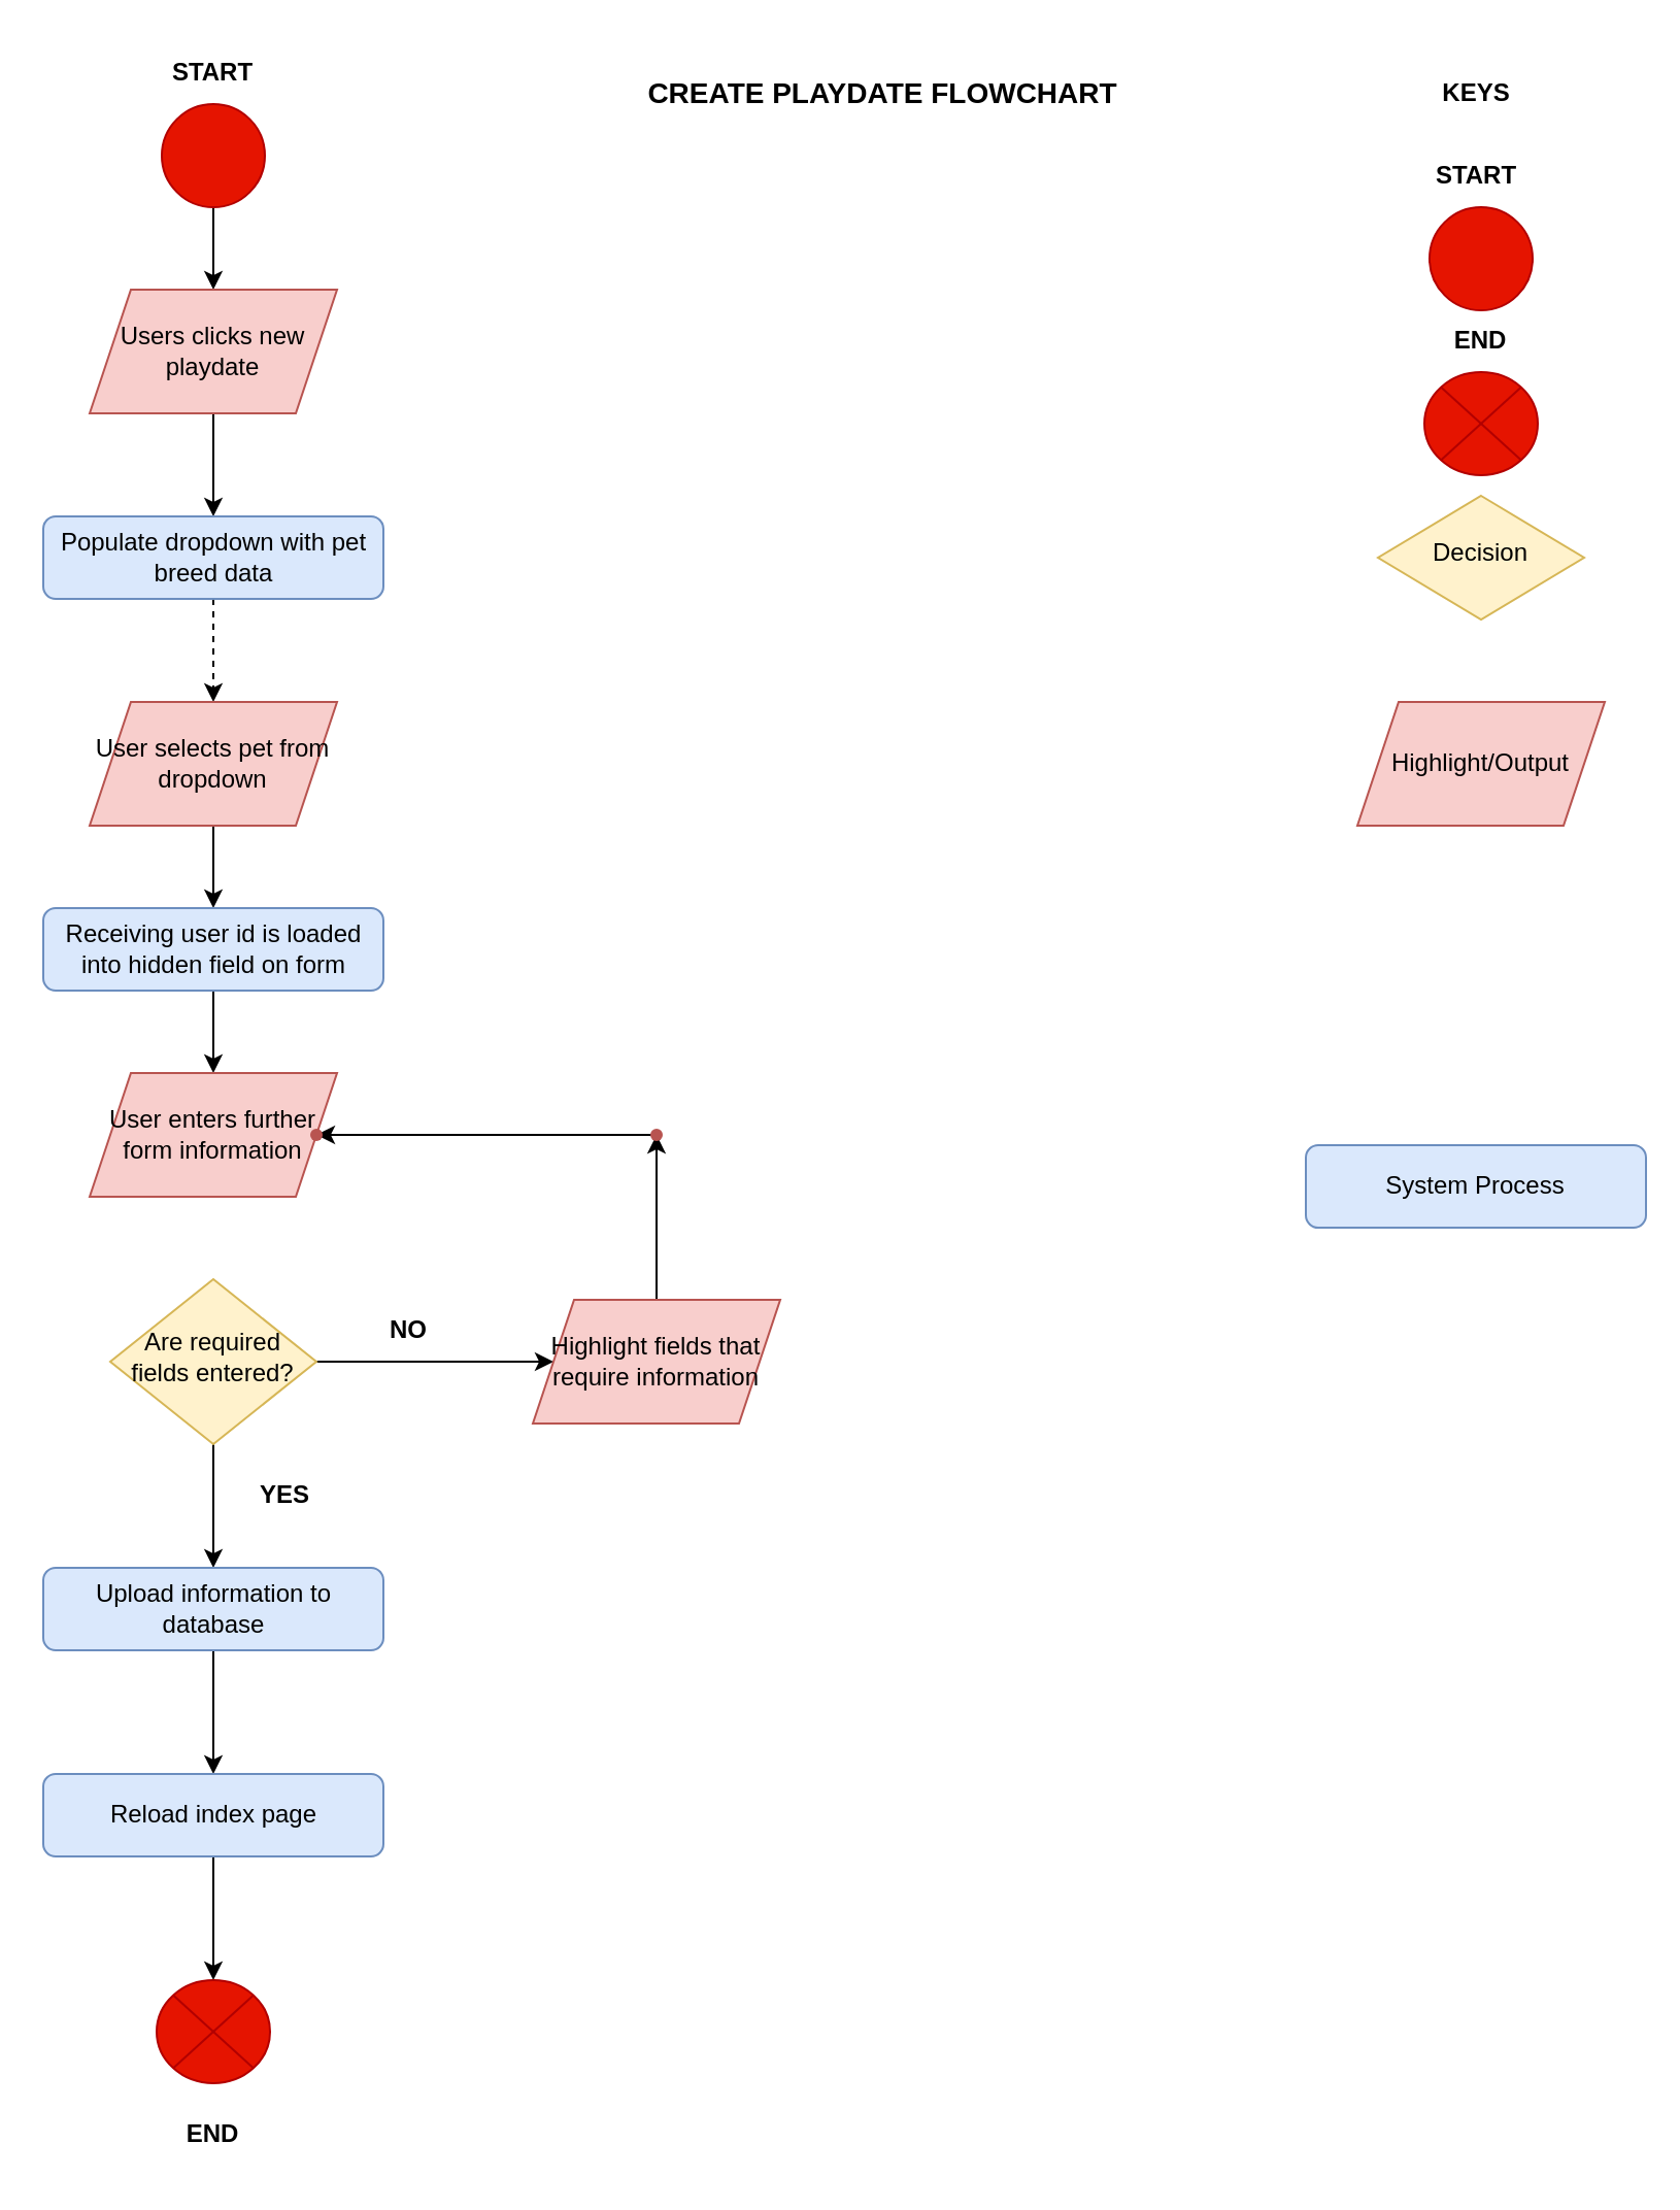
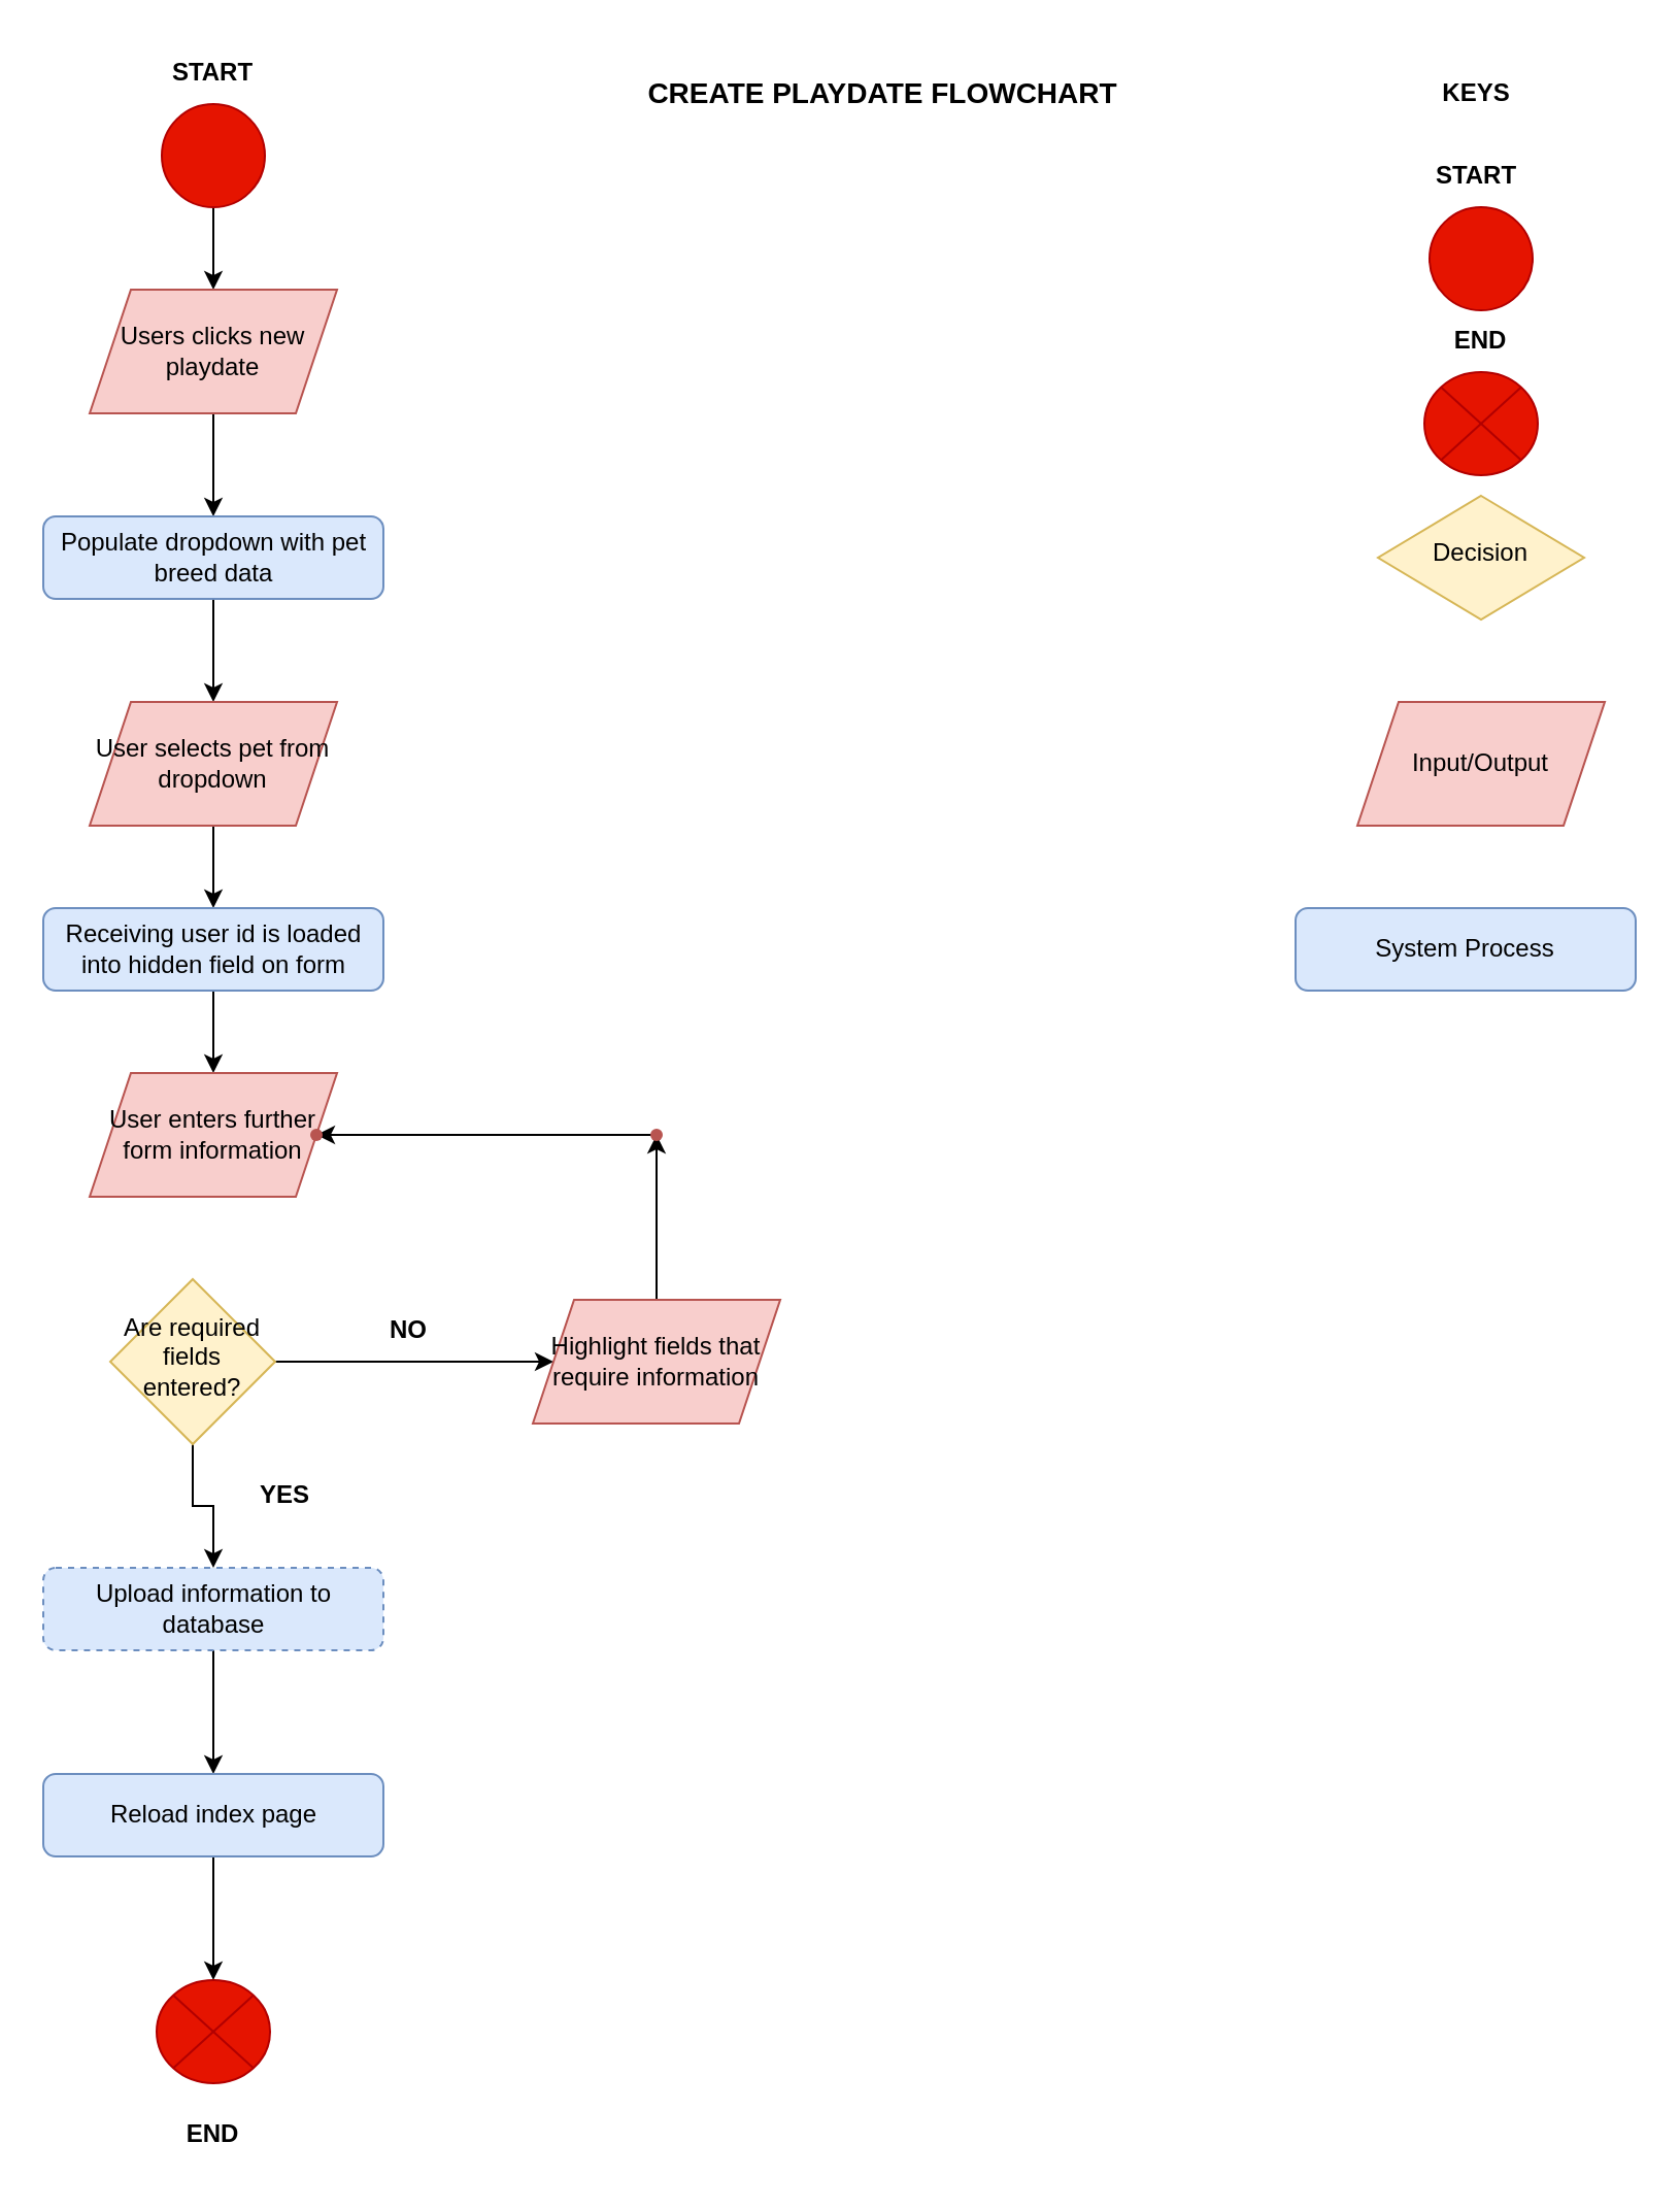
  <mxCell id="0" />
  <mxCell id="1" parent="0" />
  <mxCell id="2" value="Decision" style="rhombus;whiteSpace=wrap;html=1;shadow=0;fontFamily=Helvetica;fontSize=12;align=center;strokeWidth=1;spacing=6;spacingTop=-4;fillColor=#fff2cc;strokeColor=#d6b656;" vertex="1" parent="1"><mxGeometry x="668" y="240" width="100" height="60" as="geometry" /></mxCell>
- <mxCell id="3" value="Highlight/Output" style="shape=parallelogram;perimeter=parallelogramPerimeter;whiteSpace=wrap;html=1;fixedSize=1;fillColor=#f8cecc;strokeColor=#b85450;" vertex="1" parent="1"><mxGeometry x="658" y="340" width="120" height="60" as="geometry" /></mxCell>
+ <mxCell id="3" value="Input/Output" style="shape=parallelogram;perimeter=parallelogramPerimeter;whiteSpace=wrap;html=1;fixedSize=1;fillColor=#f8cecc;strokeColor=#b85450;" vertex="1" parent="1"><mxGeometry x="658" y="340" width="120" height="60" as="geometry" /></mxCell>
  <mxCell id="4" value="" style="ellipse;whiteSpace=wrap;html=1;aspect=fixed;fillColor=#e51400;fontColor=#ffffff;strokeColor=#B20000;" vertex="1" parent="1"><mxGeometry x="693" y="100" width="50" height="50" as="geometry" /></mxCell>
  <mxCell id="5" value="" style="shape=sumEllipse;perimeter=ellipsePerimeter;whiteSpace=wrap;html=1;backgroundOutline=1;fillColor=#e51400;fontColor=#ffffff;strokeColor=#B20000;" vertex="1" parent="1"><mxGeometry x="690.5" y="180" width="55" height="50" as="geometry" /></mxCell>
  <mxCell id="6" value="" style="edgeStyle=orthogonalEdgeStyle;rounded=0;orthogonalLoop=1;jettySize=auto;html=1;" edge="1" parent="1" source="7" target="10"><mxGeometry relative="1" as="geometry" /></mxCell>
  <mxCell id="7" value="" style="ellipse;whiteSpace=wrap;html=1;aspect=fixed;fillColor=#e51400;fontColor=#ffffff;strokeColor=#B20000;" vertex="1" parent="1"><mxGeometry x="78" y="50" width="50" height="50" as="geometry" /></mxCell>
  <mxCell id="8" value="&lt;b&gt;START&lt;/b&gt;" style="text;html=1;strokeColor=none;fillColor=none;align=center;verticalAlign=middle;whiteSpace=wrap;rounded=0;" vertex="1" parent="1"><mxGeometry x="73" y="20" width="60" height="30" as="geometry" /></mxCell>
  <mxCell id="9" value="" style="edgeStyle=orthogonalEdgeStyle;rounded=0;orthogonalLoop=1;jettySize=auto;html=1;" edge="1" parent="1" source="10" target="12"><mxGeometry relative="1" as="geometry" /></mxCell>
  <mxCell id="10" value="Users clicks new playdate" style="shape=parallelogram;perimeter=parallelogramPerimeter;whiteSpace=wrap;html=1;fixedSize=1;fillColor=#f8cecc;strokeColor=#b85450;" vertex="1" parent="1"><mxGeometry x="43" y="140" width="120" height="60" as="geometry" /></mxCell>
- <mxCell id="11" value="" style="edgeStyle=orthogonalEdgeStyle;rounded=0;orthogonalLoop=1;jettySize=auto;html=1;dashed=1;" edge="1" parent="1" source="12" target="14"><mxGeometry relative="1" as="geometry" /></mxCell>
+ <mxCell id="11" value="" style="edgeStyle=orthogonalEdgeStyle;rounded=0;orthogonalLoop=1;jettySize=auto;html=1;" edge="1" parent="1" source="12" target="14"><mxGeometry relative="1" as="geometry" /></mxCell>
  <mxCell id="12" value="Populate dropdown with pet breed data" style="rounded=1;whiteSpace=wrap;html=1;fontSize=12;glass=0;strokeWidth=1;shadow=0;fillColor=#dae8fc;strokeColor=#6c8ebf;" vertex="1" parent="1"><mxGeometry x="20.5" y="250" width="165" height="40" as="geometry" /></mxCell>
  <mxCell id="13" value="" style="edgeStyle=orthogonalEdgeStyle;rounded=0;orthogonalLoop=1;jettySize=auto;html=1;" edge="1" parent="1" source="14" target="16"><mxGeometry relative="1" as="geometry" /></mxCell>
  <mxCell id="14" value="User selects pet from dropdown" style="shape=parallelogram;perimeter=parallelogramPerimeter;whiteSpace=wrap;html=1;fixedSize=1;fillColor=#f8cecc;strokeColor=#b85450;" vertex="1" parent="1"><mxGeometry x="43" y="340" width="120" height="60" as="geometry" /></mxCell>
  <mxCell id="15" value="" style="edgeStyle=orthogonalEdgeStyle;rounded=0;orthogonalLoop=1;jettySize=auto;html=1;" edge="1" parent="1" source="16" target="17"><mxGeometry relative="1" as="geometry" /></mxCell>
  <mxCell id="16" value="Receiving user id is loaded into hidden field on form" style="rounded=1;whiteSpace=wrap;html=1;fontSize=12;glass=0;strokeWidth=1;shadow=0;fillColor=#dae8fc;strokeColor=#6c8ebf;" vertex="1" parent="1"><mxGeometry x="20.5" y="440" width="165" height="40" as="geometry" /></mxCell>
  <mxCell id="17" value="User enters further form information" style="shape=parallelogram;perimeter=parallelogramPerimeter;whiteSpace=wrap;html=1;fixedSize=1;fillColor=#f8cecc;strokeColor=#b85450;" vertex="1" parent="1"><mxGeometry x="43" y="520" width="120" height="60" as="geometry" /></mxCell>
- <mxCell id="18" value="System Process" style="rounded=1;whiteSpace=wrap;html=1;fontSize=12;glass=0;strokeWidth=1;shadow=0;fillColor=#dae8fc;strokeColor=#6c8ebf;" vertex="1" parent="1"><mxGeometry x="633" y="555" width="165" height="40" as="geometry" /></mxCell>
+ <mxCell id="18" value="System Process" style="rounded=1;whiteSpace=wrap;html=1;fontSize=12;glass=0;strokeWidth=1;shadow=0;fillColor=#dae8fc;strokeColor=#6c8ebf;" vertex="1" parent="1"><mxGeometry x="628" y="440" width="165" height="40" as="geometry" /></mxCell>
  <mxCell id="19" value="" style="edgeStyle=orthogonalEdgeStyle;rounded=0;orthogonalLoop=1;jettySize=auto;html=1;" edge="1" parent="1" source="21" target="23"><mxGeometry relative="1" as="geometry" /></mxCell>
  <mxCell id="20" value="" style="edgeStyle=orthogonalEdgeStyle;rounded=0;orthogonalLoop=1;jettySize=auto;html=1;" edge="1" parent="1" source="21" target="30"><mxGeometry relative="1" as="geometry" /></mxCell>
- <mxCell id="21" value="Are required fields entered?" style="rhombus;whiteSpace=wrap;html=1;shadow=0;fontFamily=Helvetica;fontSize=12;align=center;strokeWidth=1;spacing=6;spacingTop=-4;fillColor=#fff2cc;strokeColor=#d6b656;" vertex="1" parent="1"><mxGeometry x="53" y="620" width="100" height="80" as="geometry" /></mxCell>
+ <mxCell id="21" value="Are required fields entered?" style="rhombus;whiteSpace=wrap;html=1;shadow=0;fontFamily=Helvetica;fontSize=12;align=center;strokeWidth=1;spacing=6;spacingTop=-4;fillColor=#fff2cc;strokeColor=#d6b656;" vertex="1" parent="1"><mxGeometry x="53" y="620" width="80" height="80" as="geometry" /></mxCell>
  <mxCell id="22" value="" style="edgeStyle=orthogonalEdgeStyle;rounded=0;orthogonalLoop=1;jettySize=auto;html=1;" edge="1" parent="1" source="23" target="27"><mxGeometry relative="1" as="geometry" /></mxCell>
  <mxCell id="23" value="Highlight fields that require information" style="shape=parallelogram;perimeter=parallelogramPerimeter;whiteSpace=wrap;html=1;fixedSize=1;fillColor=#f8cecc;strokeColor=#b85450;" vertex="1" parent="1"><mxGeometry x="258" y="630" width="120" height="60" as="geometry" /></mxCell>
  <mxCell id="24" value="&lt;b&gt;KEYS&lt;/b&gt;" style="text;html=1;strokeColor=none;fillColor=none;align=center;verticalAlign=middle;whiteSpace=wrap;rounded=0;" vertex="1" parent="1"><mxGeometry x="685.5" y="30" width="60" height="30" as="geometry" /></mxCell>
  <mxCell id="25" value="&lt;b&gt;NO&lt;/b&gt;" style="text;html=1;strokeColor=none;fillColor=none;align=center;verticalAlign=middle;whiteSpace=wrap;rounded=0;" vertex="1" parent="1"><mxGeometry x="168" y="630" width="60" height="30" as="geometry" /></mxCell>
  <mxCell id="26" value="" style="edgeStyle=orthogonalEdgeStyle;rounded=0;orthogonalLoop=1;jettySize=auto;html=1;" edge="1" parent="1" source="27" target="28"><mxGeometry relative="1" as="geometry" /></mxCell>
  <mxCell id="27" value="" style="shape=waypoint;sketch=0;size=6;pointerEvents=1;points=[];fillColor=#f8cecc;resizable=0;rotatable=0;perimeter=centerPerimeter;snapToPoint=1;strokeColor=#b85450;" vertex="1" parent="1"><mxGeometry x="308" y="540" width="20" height="20" as="geometry" /></mxCell>
  <mxCell id="28" value="" style="shape=waypoint;sketch=0;size=6;pointerEvents=1;points=[];fillColor=#f8cecc;resizable=0;rotatable=0;perimeter=centerPerimeter;snapToPoint=1;strokeColor=#b85450;" vertex="1" parent="1"><mxGeometry x="143" y="540" width="20" height="20" as="geometry" /></mxCell>
  <mxCell id="29" value="" style="edgeStyle=orthogonalEdgeStyle;rounded=0;orthogonalLoop=1;jettySize=auto;html=1;" edge="1" parent="1" source="30" target="33"><mxGeometry relative="1" as="geometry" /></mxCell>
- <mxCell id="30" value="Upload information to database" style="rounded=1;whiteSpace=wrap;html=1;fontSize=12;glass=0;strokeWidth=1;shadow=0;fillColor=#dae8fc;strokeColor=#6c8ebf;" vertex="1" parent="1"><mxGeometry x="20.5" y="760" width="165" height="40" as="geometry" /></mxCell>
+ <mxCell id="30" value="Upload information to database" style="rounded=1;whiteSpace=wrap;html=1;fontSize=12;glass=0;strokeWidth=1;shadow=0;fillColor=#dae8fc;strokeColor=#6c8ebf;dashed=1;" vertex="1" parent="1"><mxGeometry x="20.5" y="760" width="165" height="40" as="geometry" /></mxCell>
  <mxCell id="31" value="&lt;b&gt;YES&lt;/b&gt;" style="text;html=1;strokeColor=none;fillColor=none;align=center;verticalAlign=middle;whiteSpace=wrap;rounded=0;" vertex="1" parent="1"><mxGeometry x="108" y="710" width="60" height="30" as="geometry" /></mxCell>
  <mxCell id="32" value="" style="edgeStyle=orthogonalEdgeStyle;rounded=0;orthogonalLoop=1;jettySize=auto;html=1;" edge="1" parent="1" source="33" target="34"><mxGeometry relative="1" as="geometry" /></mxCell>
  <mxCell id="33" value="Reload index page" style="rounded=1;whiteSpace=wrap;html=1;fontSize=12;glass=0;strokeWidth=1;shadow=0;fillColor=#dae8fc;strokeColor=#6c8ebf;" vertex="1" parent="1"><mxGeometry x="20.5" y="860" width="165" height="40" as="geometry" /></mxCell>
  <mxCell id="34" value="" style="shape=sumEllipse;perimeter=ellipsePerimeter;whiteSpace=wrap;html=1;backgroundOutline=1;fillColor=#e51400;fontColor=#ffffff;strokeColor=#B20000;" vertex="1" parent="1"><mxGeometry x="75.5" y="960" width="55" height="50" as="geometry" /></mxCell>
  <mxCell id="35" value="&lt;b&gt;END&lt;/b&gt;" style="text;html=1;strokeColor=none;fillColor=none;align=center;verticalAlign=middle;whiteSpace=wrap;rounded=0;" vertex="1" parent="1"><mxGeometry x="73" y="1020" width="60" height="30" as="geometry" /></mxCell>
  <mxCell id="36" value="&lt;b&gt;START&lt;/b&gt;" style="text;html=1;strokeColor=none;fillColor=none;align=center;verticalAlign=middle;whiteSpace=wrap;rounded=0;" vertex="1" parent="1"><mxGeometry x="685.5" y="70" width="60" height="30" as="geometry" /></mxCell>
  <mxCell id="37" value="&lt;b&gt;END&lt;/b&gt;" style="text;html=1;strokeColor=none;fillColor=none;align=center;verticalAlign=middle;whiteSpace=wrap;rounded=0;" vertex="1" parent="1"><mxGeometry x="688" y="150" width="60" height="30" as="geometry" /></mxCell>
  <mxCell id="38" value="&lt;b&gt;&lt;font style=&quot;font-size: 14px;&quot;&gt;CREATE PLAYDATE FLOWCHART&lt;/font&gt;&lt;/b&gt;" style="text;html=1;strokeColor=none;fillColor=none;align=center;verticalAlign=middle;whiteSpace=wrap;rounded=0;" vertex="1" parent="1"><mxGeometry x="278" y="30" width="300" height="30" as="geometry" /></mxCell>
